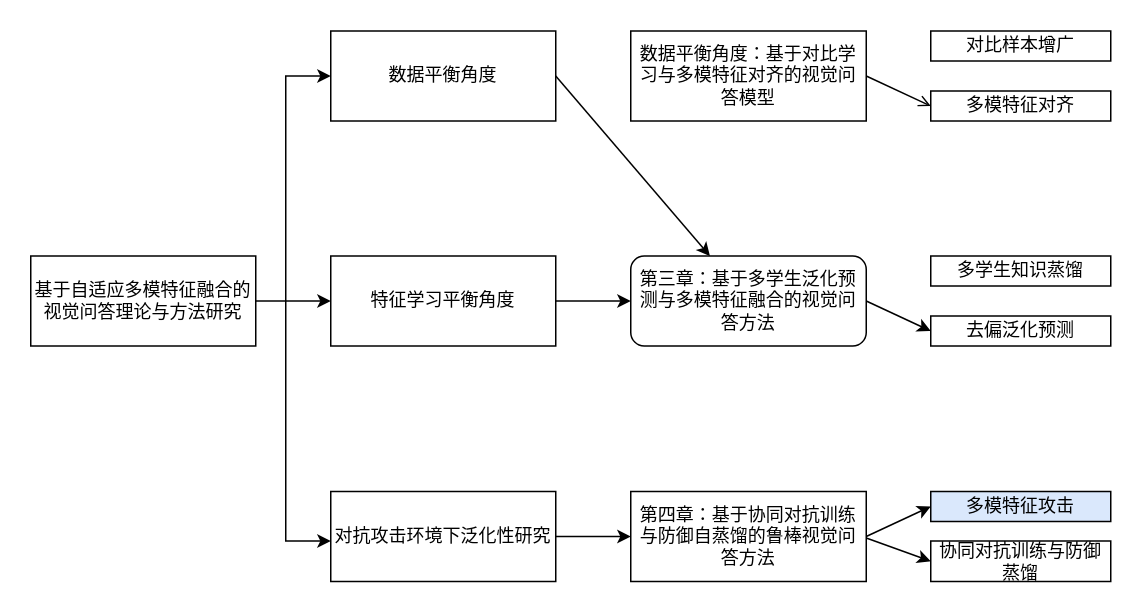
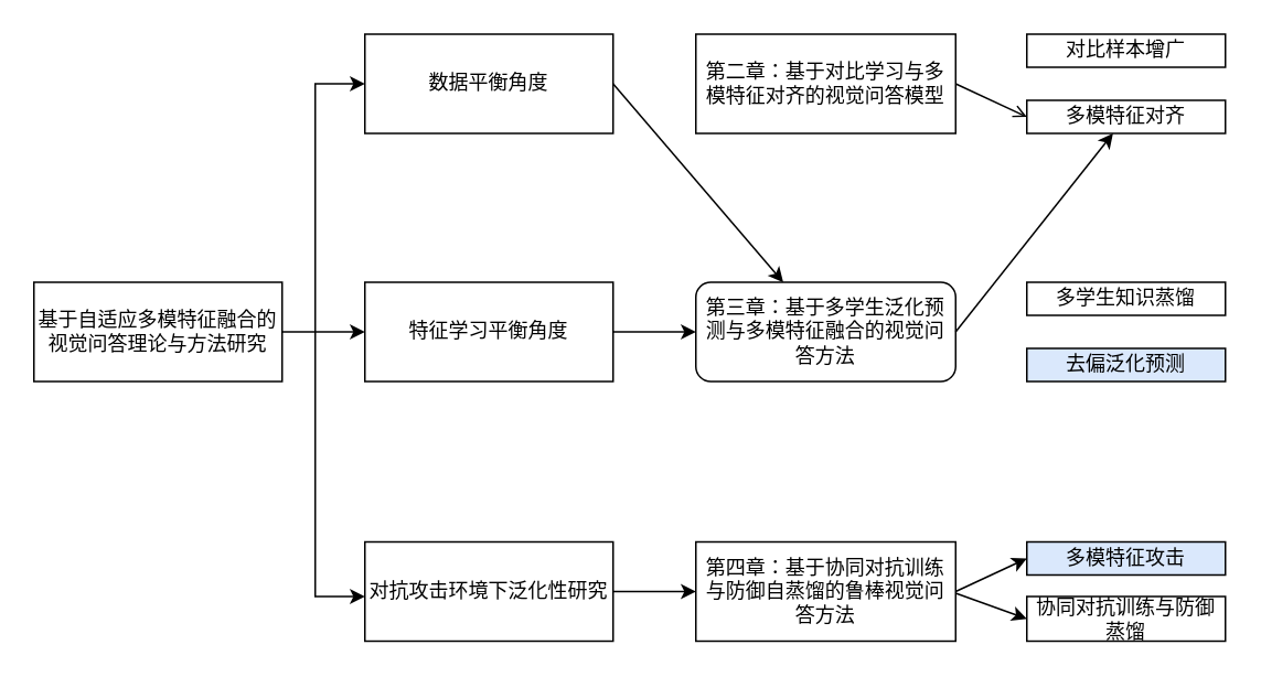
  <mxCell id="0" />
  <mxCell id="1" parent="0" />
  <mxCell id="2" value="基于自适应多模特征融合的视觉问答理论与方法研究" style="rounded=0;whiteSpace=wrap;html=1;" vertex="1" parent="1"><mxGeometry y="170" width="150" height="60" as="geometry" x="20" /></mxCell>
  <mxCell id="3" value="数据平衡角度" style="rounded=0;whiteSpace=wrap;html=1;" vertex="1" parent="1"><mxGeometry x="220" y="20" width="150" height="60" as="geometry" /></mxCell>
  <mxCell id="4" value="特征学习平衡角度" style="rounded=0;whiteSpace=wrap;html=1;" vertex="1" parent="1"><mxGeometry x="220" y="170" width="150" height="60" as="geometry" /></mxCell>
  <mxCell id="5" value="对抗攻击环境下泛化性研究" style="rounded=0;whiteSpace=wrap;html=1;" vertex="1" parent="1"><mxGeometry x="220" y="327" width="150" height="60" as="geometry" /></mxCell>
  <mxCell id="6" value="" style="endArrow=classic;html=1;rounded=0;entryX=0;entryY=0.5;entryDx=0;entryDy=0;" edge="1" parent="1" target="4"><mxGeometry width="50" height="50" relative="1" as="geometry"><mxPoint x="170" y="200" as="sourcePoint" /><mxPoint x="220" y="150" as="targetPoint" /></mxGeometry></mxCell>
  <mxCell id="7" value="" style="endArrow=classic;html=1;rounded=0;entryX=0;entryY=0.5;entryDx=0;entryDy=0;" edge="1" parent="1" target="3"><mxGeometry width="50" height="50" relative="1" as="geometry"><mxPoint x="190" y="200" as="sourcePoint" /><mxPoint x="190" y="50" as="targetPoint" /><Array as="points"><mxPoint x="190" y="110" /><mxPoint x="190" y="50" /></Array></mxGeometry></mxCell>
  <mxCell id="8" value="" style="endArrow=classic;html=1;rounded=0;" edge="1" parent="1"><mxGeometry width="50" height="50" relative="1" as="geometry"><mxPoint x="190" y="200" as="sourcePoint" /><mxPoint x="220" y="360" as="targetPoint" /><Array as="points"><mxPoint x="190" y="360" /></Array></mxGeometry></mxCell>
- <mxCell id="9" value="数据平衡角度：基于对比学习与多模特征对齐的视觉问答模型" style="rounded=0;whiteSpace=wrap;html=1;" vertex="1" parent="1"><mxGeometry x="420" y="20" width="157" height="60" as="geometry" /></mxCell>
+ <mxCell id="9" value="第二章：基于对比学习与多模特征对齐的视觉问答模型" style="rounded=0;whiteSpace=wrap;html=1;" vertex="1" parent="1"><mxGeometry x="420" y="20" width="157" height="60" as="geometry" /></mxCell>
  <mxCell id="10" value="第三章：基于多学生泛化预测与多模特征融合的视觉问答方法" style="whiteSpace=wrap;html=1;rounded=1;" vertex="1" parent="1"><mxGeometry x="420" y="170" width="157" height="60" as="geometry" /></mxCell>
  <mxCell id="11" value="第四章：基于协同对抗训练与防御自蒸馏的鲁棒视觉问答方法" style="rounded=0;whiteSpace=wrap;html=1;" vertex="1" parent="1"><mxGeometry x="420" y="327" width="157" height="60" as="geometry" /></mxCell>
  <mxCell id="12" value="" style="endArrow=classic;html=1;rounded=0;exitX=1;exitY=0.5;exitDx=0;exitDy=0;" edge="1" parent="1" source="3" target="10"><mxGeometry width="50" height="50" relative="1" as="geometry"><mxPoint x="480" y="240" as="sourcePoint" /><mxPoint x="530" y="190" as="targetPoint" /></mxGeometry></mxCell>
  <mxCell id="13" value="" style="endArrow=classic;html=1;rounded=0;exitX=1;exitY=0.5;exitDx=0;exitDy=0;entryX=0;entryY=0.5;entryDx=0;entryDy=0;" edge="1" parent="1" source="4" target="10"><mxGeometry width="50" height="50" relative="1" as="geometry"><mxPoint x="480" y="240" as="sourcePoint" /><mxPoint x="530" y="190" as="targetPoint" /></mxGeometry></mxCell>
  <mxCell id="14" value="" style="endArrow=classic;html=1;rounded=0;exitX=1;exitY=0.5;exitDx=0;exitDy=0;entryX=0;entryY=0.5;entryDx=0;entryDy=0;" edge="1" parent="1" source="5" target="11"><mxGeometry width="50" height="50" relative="1" as="geometry"><mxPoint x="480" y="280" as="sourcePoint" /><mxPoint x="530" y="230" as="targetPoint" /></mxGeometry></mxCell>
  <mxCell id="15" value="对比样本增广" style="rounded=0;whiteSpace=wrap;html=1;" vertex="1" parent="1"><mxGeometry x="620" y="20" width="120" height="20" as="geometry" /></mxCell>
  <mxCell id="16" value="多模特征对齐" style="rounded=0;whiteSpace=wrap;html=1;" vertex="1" parent="1"><mxGeometry x="620" y="60" width="120" height="20" as="geometry" /></mxCell>
  <mxCell id="17" value="多学生知识蒸馏" style="rounded=0;whiteSpace=wrap;html=1;" vertex="1" parent="1"><mxGeometry x="620" y="170" width="120" height="20" as="geometry" /></mxCell>
- <mxCell id="18" value="去偏泛化预测" style="rounded=0;whiteSpace=wrap;html=1;" vertex="1" parent="1"><mxGeometry x="620" y="210" width="120" height="20" as="geometry" /></mxCell>
+ <mxCell id="18" value="去偏泛化预测" style="rounded=0;whiteSpace=wrap;html=1;fillColor=#dae8fc;" vertex="1" parent="1"><mxGeometry x="620" y="210" width="120" height="20" as="geometry" /></mxCell>
  <mxCell id="19" value="多模特征攻击" style="rounded=0;whiteSpace=wrap;html=1;fillColor=#dae8fc;" vertex="1" parent="1"><mxGeometry x="620" y="327" width="120" height="20" as="geometry" /></mxCell>
  <mxCell id="20" value="协同对抗训练与防御蒸馏" style="rounded=0;whiteSpace=wrap;html=1;" vertex="1" parent="1"><mxGeometry x="620" y="360" width="120" height="27" as="geometry" /></mxCell>
  <mxCell id="21" value="" style="endArrow=open;html=1;rounded=0;exitX=1;exitY=0.5;exitDx=0;exitDy=0;entryX=0;entryY=0.5;entryDx=0;entryDy=0;" edge="1" parent="1" source="9" target="16"><mxGeometry width="50" height="50" relative="1" as="geometry"><mxPoint x="480" y="180" as="sourcePoint" /><mxPoint x="530" y="130" as="targetPoint" /></mxGeometry></mxCell>
- <mxCell id="22" value="" style="endArrow=classic;html=1;rounded=0;exitX=1;exitY=0.5;exitDx=0;exitDy=0;entryX=0;entryY=0.5;entryDx=0;entryDy=0;" edge="1" parent="1" source="10" target="18"><mxGeometry width="50" height="50" relative="1" as="geometry"><mxPoint x="480" y="180" as="sourcePoint" /><mxPoint x="530" y="130" as="targetPoint" /></mxGeometry></mxCell>
+ <mxCell id="22" value="" style="endArrow=classic;html=1;rounded=0;exitX=1;exitY=0.5;exitDx=0;exitDy=0;" edge="1" parent="1" source="10" target="16"><mxGeometry width="50" height="50" relative="1" as="geometry"><mxPoint x="480" y="180" as="sourcePoint" /><mxPoint x="530" y="130" as="targetPoint" /></mxGeometry></mxCell>
  <mxCell id="23" value="" style="endArrow=classic;html=1;rounded=0;exitX=1;exitY=0.5;exitDx=0;exitDy=0;entryX=0;entryY=0.5;entryDx=0;entryDy=0;" edge="1" parent="1" source="11" target="19"><mxGeometry width="50" height="50" relative="1" as="geometry"><mxPoint x="480" y="350" as="sourcePoint" /><mxPoint x="530" y="300" as="targetPoint" /></mxGeometry></mxCell>
  <mxCell id="24" value="" style="endArrow=classic;html=1;rounded=0;entryX=0;entryY=0.5;entryDx=0;entryDy=0;" edge="1" parent="1" target="20"><mxGeometry width="50" height="50" relative="1" as="geometry"><mxPoint x="577" y="358" as="sourcePoint" /><mxPoint x="620" y="370" as="targetPoint" /></mxGeometry></mxCell>
